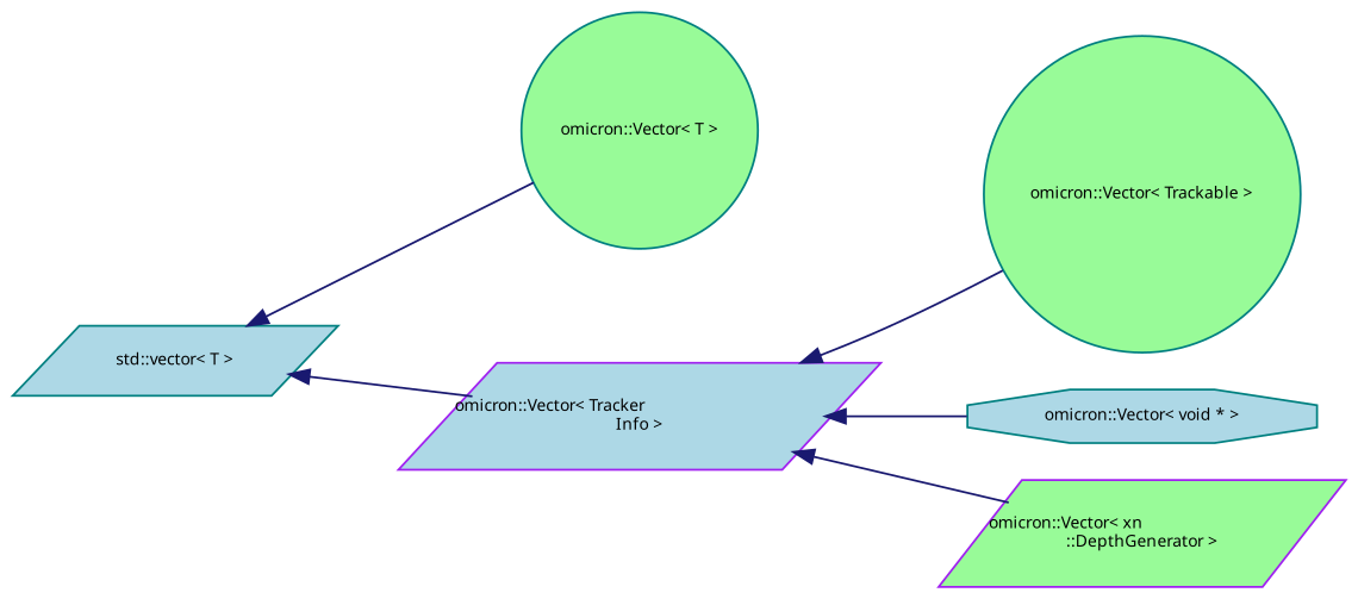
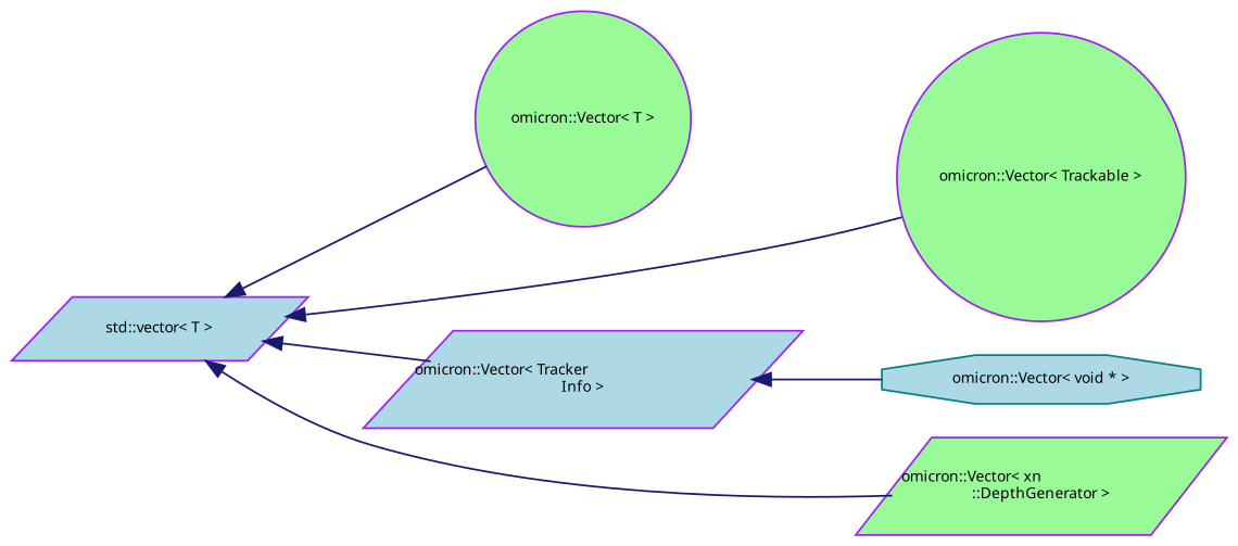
  digraph {
    rankdir=LR
    node [color=teal fillcolor=lightblue fontname="FreeSans.ttf" fontsize=8 shape=parallelogram style=filled]
    edge [color=midnightblue dir=back fontname="FreeSans.ttf" fontsize=8 labelfontname="FreeSans.ttf" labelfontsize=8 style=solid]
-   n1 [height=0.2 label="std::vector\< T \>" width=0.4]
-   n2 [fillcolor=palegreen height=0.2 label="omicron::Vector\< T \>" shape=circle width=0.4]
-   n3 [fillcolor=palegreen height=0.2 label="omicron::Vector\< Trackable \>" shape=circle width=0.4]
+   n1 [color=purple height=0.2 label="std::vector\< T \>" width=0.4]
+   n2 [color=purple fillcolor=palegreen height=0.2 label="omicron::Vector\< T \>" shape=circle width=0.4]
+   n3 [color=purple fillcolor=palegreen height=0.2 label="omicron::Vector\< Trackable \>" shape=circle width=0.4]
    n4 [color=purple height=0.2 label="omicron::Vector\< Tracker\lInfo \>" width=0.4]
    n5 [color=purple fillcolor=palegreen height=0.2 label="omicron::Vector\< xn\l::DepthGenerator \>" width=0.4]
    n6 [height=0.2 label="omicron::Vector\< void * \>" shape=octagon width=0.4]
    n1 -> n2
-   n4 -> n3
+   n1 -> n3
    n1 -> n4
-   n4 -> n5
+   n1 -> n5
    n4 -> n6
  }
